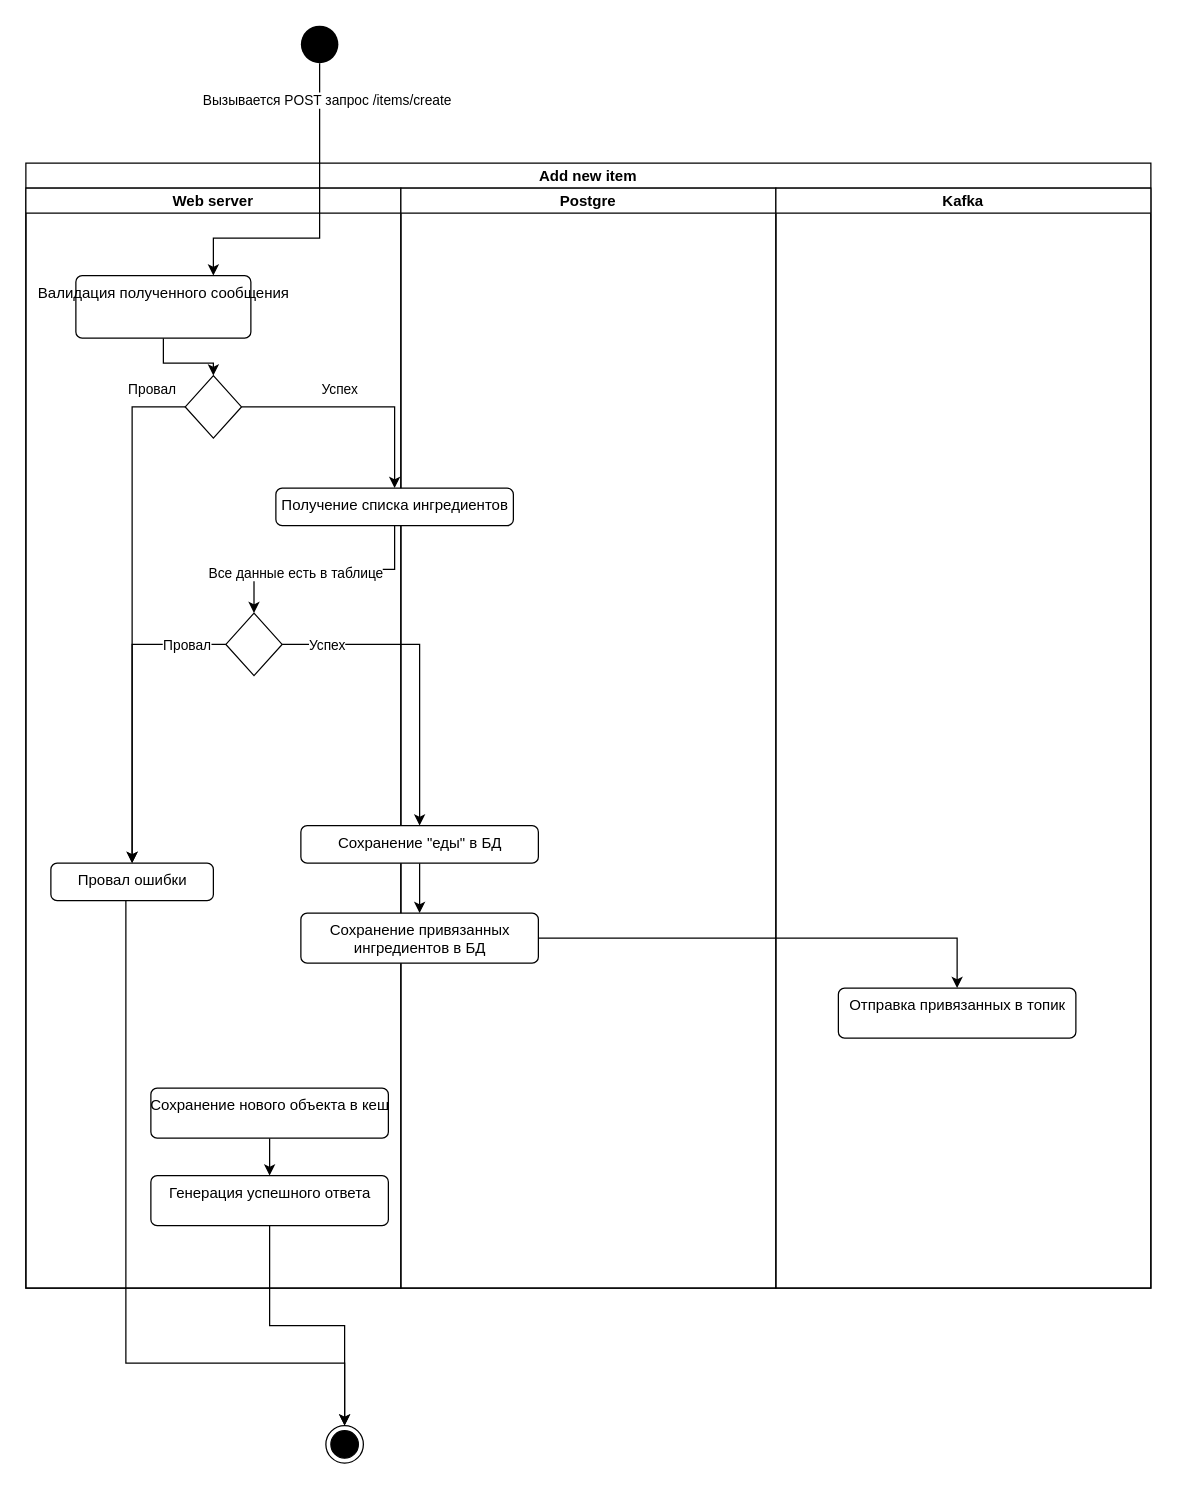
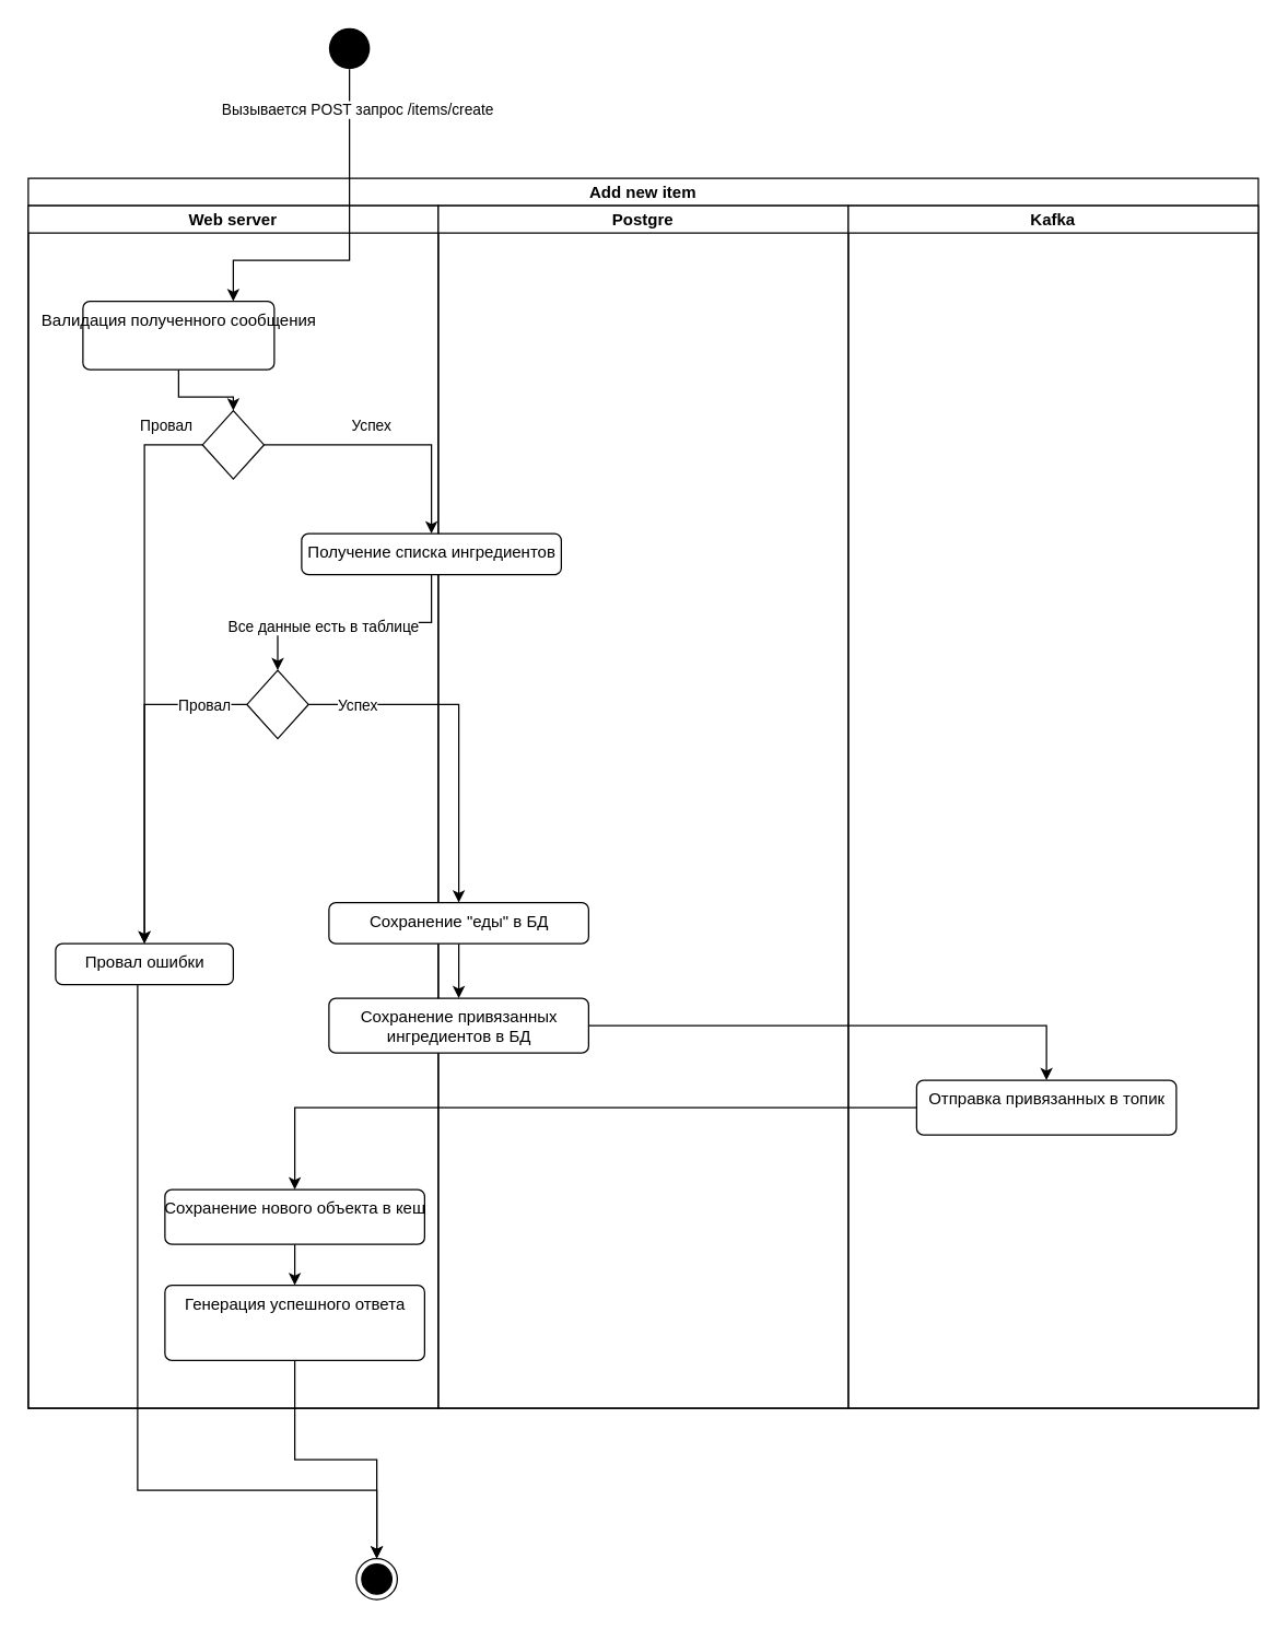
  <mxCell id="0" />
  <mxCell id="1" parent="0" />
  <mxCell id="2" value="Add new item" style="swimlane;childLayout=stackLayout;resizeParent=1;resizeParentMax=0;startSize=20;" vertex="1" parent="1"><mxGeometry x="20" y="130" width="900" height="900" as="geometry" /></mxCell>
  <mxCell id="3" value="Web server" style="swimlane;startSize=20;" vertex="1" parent="2"><mxGeometry y="20" width="300" height="880" as="geometry" /></mxCell>
  <mxCell id="4" style="edgeStyle=orthogonalEdgeStyle;rounded=0;orthogonalLoop=1;jettySize=auto;html=1;entryX=0.5;entryY=0;entryDx=0;entryDy=0;" edge="1" parent="3" source="5" target="8"><mxGeometry relative="1" as="geometry" /></mxCell>
  <mxCell id="5" value="Валидация полученного сообщения" style="html=1;align=center;verticalAlign=top;rounded=1;absoluteArcSize=1;arcSize=10;dashed=0;" vertex="1" parent="3"><mxGeometry x="40" y="70" width="140" height="50" as="geometry" /></mxCell>
  <mxCell id="6" style="edgeStyle=orthogonalEdgeStyle;rounded=0;orthogonalLoop=1;jettySize=auto;html=1;entryX=0.5;entryY=0;entryDx=0;entryDy=0;" edge="1" parent="3" source="8" target="9"><mxGeometry relative="1" as="geometry"><Array as="points"><mxPoint x="85" y="175" /></Array></mxGeometry></mxCell>
  <mxCell id="7" value="Провал" style="edgeLabel;html=1;align=center;verticalAlign=middle;resizable=0;points=[];" vertex="1" connectable="0" parent="6"><mxGeometry x="-0.038" y="2" relative="1" as="geometry"><mxPoint x="13" y="-168" as="offset" /></mxGeometry></mxCell>
  <mxCell id="8" value="" style="rhombus;" vertex="1" parent="3"><mxGeometry x="127.5" y="150" width="45" height="50" as="geometry" /></mxCell>
  <mxCell id="9" value="Провал ошибки" style="html=1;align=center;verticalAlign=top;rounded=1;absoluteArcSize=1;arcSize=10;dashed=0;" vertex="1" parent="3"><mxGeometry x="20" y="540" width="130" height="30" as="geometry" /></mxCell>
  <mxCell id="10" style="edgeStyle=orthogonalEdgeStyle;rounded=0;orthogonalLoop=1;jettySize=auto;html=1;entryX=0.5;entryY=0;entryDx=0;entryDy=0;" edge="1" parent="3" source="12" target="9"><mxGeometry relative="1" as="geometry" /></mxCell>
  <mxCell id="11" value="Провал" style="edgeLabel;html=1;align=center;verticalAlign=middle;resizable=0;points=[];" vertex="1" connectable="0" parent="10"><mxGeometry x="-0.84" y="3" relative="1" as="geometry"><mxPoint x="-12" y="-3" as="offset" /></mxGeometry></mxCell>
  <mxCell id="12" value="" style="rhombus;" vertex="1" parent="3"><mxGeometry x="160" y="340" width="45" height="50" as="geometry" /></mxCell>
  <mxCell id="13" style="edgeStyle=orthogonalEdgeStyle;rounded=0;orthogonalLoop=1;jettySize=auto;html=1;" edge="1" parent="3" source="14" target="15"><mxGeometry relative="1" as="geometry" /></mxCell>
  <mxCell id="14" value="Сохранение нового объекта в кеш" style="html=1;align=center;verticalAlign=top;rounded=1;absoluteArcSize=1;arcSize=10;dashed=0;" vertex="1" parent="3"><mxGeometry x="100" y="720" width="190" height="40" as="geometry" /></mxCell>
- <mxCell id="15" value="Генерация успешного ответа" style="html=1;align=center;verticalAlign=top;rounded=1;absoluteArcSize=1;arcSize=10;dashed=0;" vertex="1" parent="3"><mxGeometry x="100" y="790" width="190" height="40" as="geometry" /></mxCell>
+ <mxCell id="15" value="Генерация успешного ответа" style="html=1;align=center;verticalAlign=top;rounded=1;absoluteArcSize=1;arcSize=10;dashed=0;" vertex="1" parent="3"><mxGeometry x="100" y="790" width="190" height="55" as="geometry" /></mxCell>
  <mxCell id="16" value="Postgre" style="swimlane;startSize=20;" vertex="1" parent="2"><mxGeometry x="300" y="20" width="300" height="880" as="geometry" /></mxCell>
  <mxCell id="17" value="Получение списка ингредиентов" style="html=1;align=center;verticalAlign=top;rounded=1;absoluteArcSize=1;arcSize=10;dashed=0;" vertex="1" parent="16"><mxGeometry x="-100" y="240" width="190" height="30" as="geometry" /></mxCell>
  <mxCell id="18" style="edgeStyle=orthogonalEdgeStyle;rounded=0;orthogonalLoop=1;jettySize=auto;html=1;" edge="1" parent="16" source="19" target="20"><mxGeometry relative="1" as="geometry" /></mxCell>
  <mxCell id="19" value="Сохранение &quot;еды&quot; в БД" style="html=1;align=center;verticalAlign=top;rounded=1;absoluteArcSize=1;arcSize=10;dashed=0;" vertex="1" parent="16"><mxGeometry x="-80" y="510" width="190" height="30" as="geometry" /></mxCell>
  <mxCell id="20" value="Сохранение привязанных &lt;br&gt;ингредиентов в БД" style="html=1;align=center;verticalAlign=top;rounded=1;absoluteArcSize=1;arcSize=10;dashed=0;" vertex="1" parent="16"><mxGeometry x="-80" y="580" width="190" height="40" as="geometry" /></mxCell>
  <mxCell id="21" value="Kafka" style="swimlane;startSize=20;" vertex="1" parent="2"><mxGeometry x="600" y="20" width="300" height="880" as="geometry" /></mxCell>
  <mxCell id="22" value="Отправка привязанных в топик" style="html=1;align=center;verticalAlign=top;rounded=1;absoluteArcSize=1;arcSize=10;dashed=0;" vertex="1" parent="21"><mxGeometry x="50" y="640" width="190" height="40" as="geometry" /></mxCell>
  <mxCell id="23" style="edgeStyle=orthogonalEdgeStyle;rounded=0;orthogonalLoop=1;jettySize=auto;html=1;entryX=0.5;entryY=0;entryDx=0;entryDy=0;" edge="1" parent="2" source="8" target="17"><mxGeometry relative="1" as="geometry" /></mxCell>
  <mxCell id="24" value="Успех" style="edgeLabel;html=1;align=center;verticalAlign=middle;resizable=0;points=[];" vertex="1" connectable="0" parent="23"><mxGeometry x="-0.152" y="-2" relative="1" as="geometry"><mxPoint x="-2" y="-17" as="offset" /></mxGeometry></mxCell>
  <mxCell id="25" style="edgeStyle=orthogonalEdgeStyle;rounded=0;orthogonalLoop=1;jettySize=auto;html=1;entryX=0.5;entryY=0;entryDx=0;entryDy=0;" edge="1" parent="2" source="17" target="12"><mxGeometry relative="1" as="geometry" /></mxCell>
  <mxCell id="26" value="Все данные есть в таблице" style="edgeLabel;html=1;align=center;verticalAlign=middle;resizable=0;points=[];" vertex="1" connectable="0" parent="25"><mxGeometry x="0.26" y="2" relative="1" as="geometry"><mxPoint as="offset" /></mxGeometry></mxCell>
  <mxCell id="27" style="edgeStyle=orthogonalEdgeStyle;rounded=0;orthogonalLoop=1;jettySize=auto;html=1;entryX=0.5;entryY=0;entryDx=0;entryDy=0;" edge="1" parent="2" source="12" target="19"><mxGeometry relative="1" as="geometry" /></mxCell>
  <mxCell id="28" value="Успех" style="edgeLabel;html=1;align=center;verticalAlign=middle;resizable=0;points=[];" vertex="1" connectable="0" parent="27"><mxGeometry x="-0.726" relative="1" as="geometry"><mxPoint as="offset" /></mxGeometry></mxCell>
  <mxCell id="29" value="" style="edgeStyle=orthogonalEdgeStyle;rounded=0;orthogonalLoop=1;jettySize=auto;html=1;" edge="1" parent="2" source="20" target="22"><mxGeometry relative="1" as="geometry" /></mxCell>
+ <mxCell id="30" style="edgeStyle=orthogonalEdgeStyle;rounded=0;orthogonalLoop=1;jettySize=auto;html=1;entryX=0.5;entryY=0;entryDx=0;entryDy=0;" edge="1" parent="2" source="22" target="14"><mxGeometry relative="1" as="geometry" /></mxCell>
  <mxCell id="31" style="edgeStyle=orthogonalEdgeStyle;rounded=0;orthogonalLoop=1;jettySize=auto;html=1;" edge="1" parent="1" source="33" target="5"><mxGeometry relative="1" as="geometry"><Array as="points"><mxPoint x="255" y="190" /><mxPoint x="170" y="190" /></Array></mxGeometry></mxCell>
  <mxCell id="32" value="Вызывается POST запрос /items/create" style="edgeLabel;html=1;align=center;verticalAlign=middle;resizable=0;points=[];" vertex="1" connectable="0" parent="31"><mxGeometry x="-0.771" y="2" relative="1" as="geometry"><mxPoint x="3" as="offset" /></mxGeometry></mxCell>
  <mxCell id="33" value="" style="ellipse;fillColor=#000000;strokeColor=none;" vertex="1" parent="1"><mxGeometry x="240" y="20" width="30" height="30" as="geometry" /></mxCell>
  <mxCell id="34" value="" style="ellipse;html=1;shape=endState;fillColor=#000000;strokeColor=#000000;" vertex="1" parent="1"><mxGeometry x="260" y="1140" width="30" height="30" as="geometry" /></mxCell>
  <mxCell id="35" style="edgeStyle=orthogonalEdgeStyle;rounded=0;orthogonalLoop=1;jettySize=auto;html=1;" edge="1" parent="1" source="9" target="34"><mxGeometry relative="1" as="geometry"><Array as="points"><mxPoint x="100" y="1090" /><mxPoint x="275" y="1090" /></Array></mxGeometry></mxCell>
  <mxCell id="36" style="edgeStyle=orthogonalEdgeStyle;rounded=0;orthogonalLoop=1;jettySize=auto;html=1;" edge="1" parent="1" source="15" target="34"><mxGeometry relative="1" as="geometry" /></mxCell>
